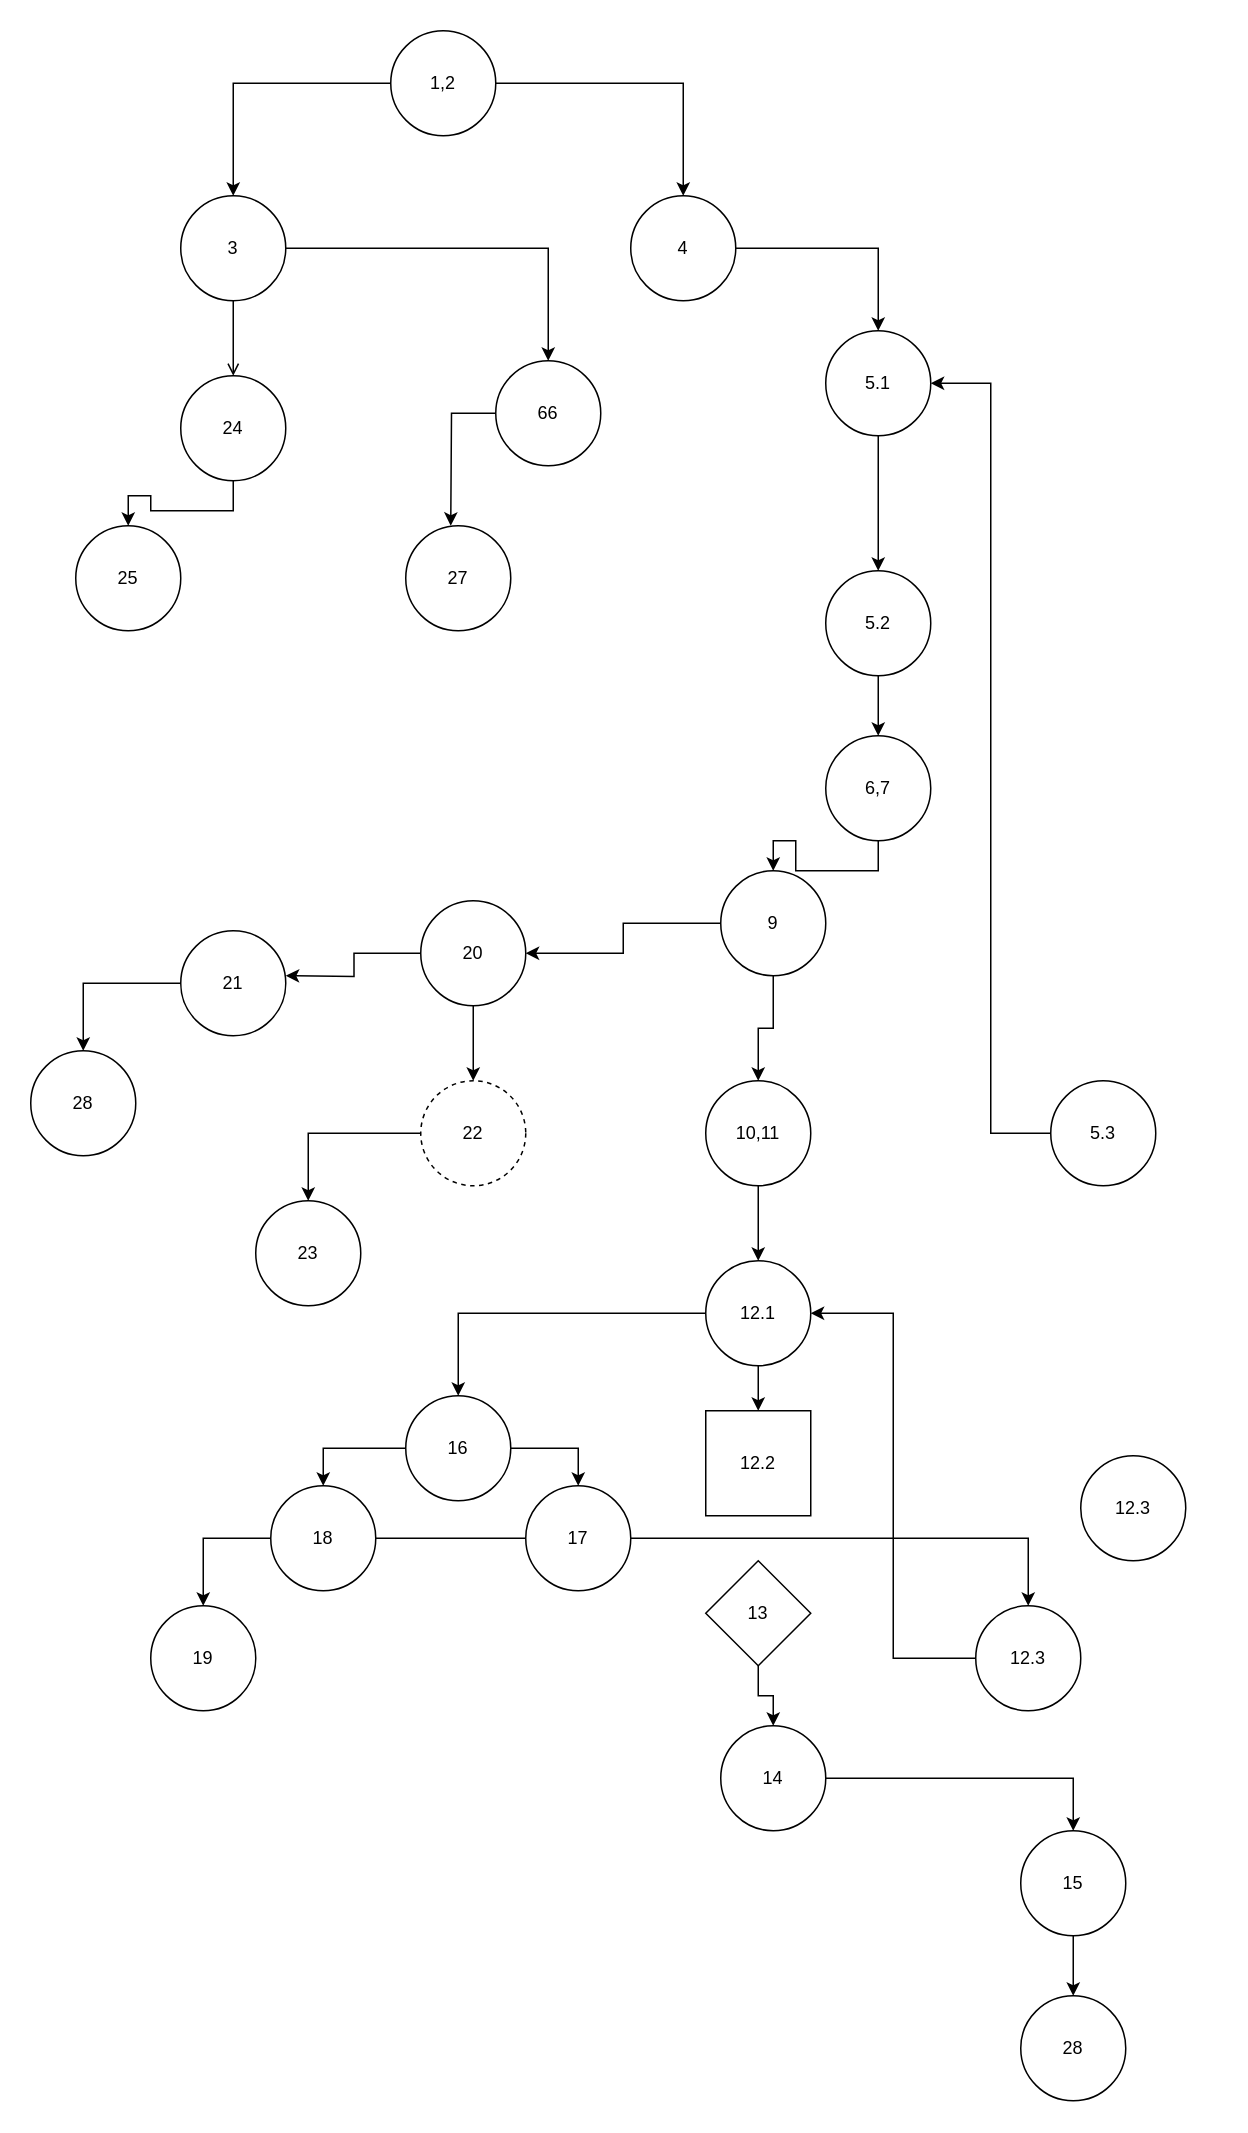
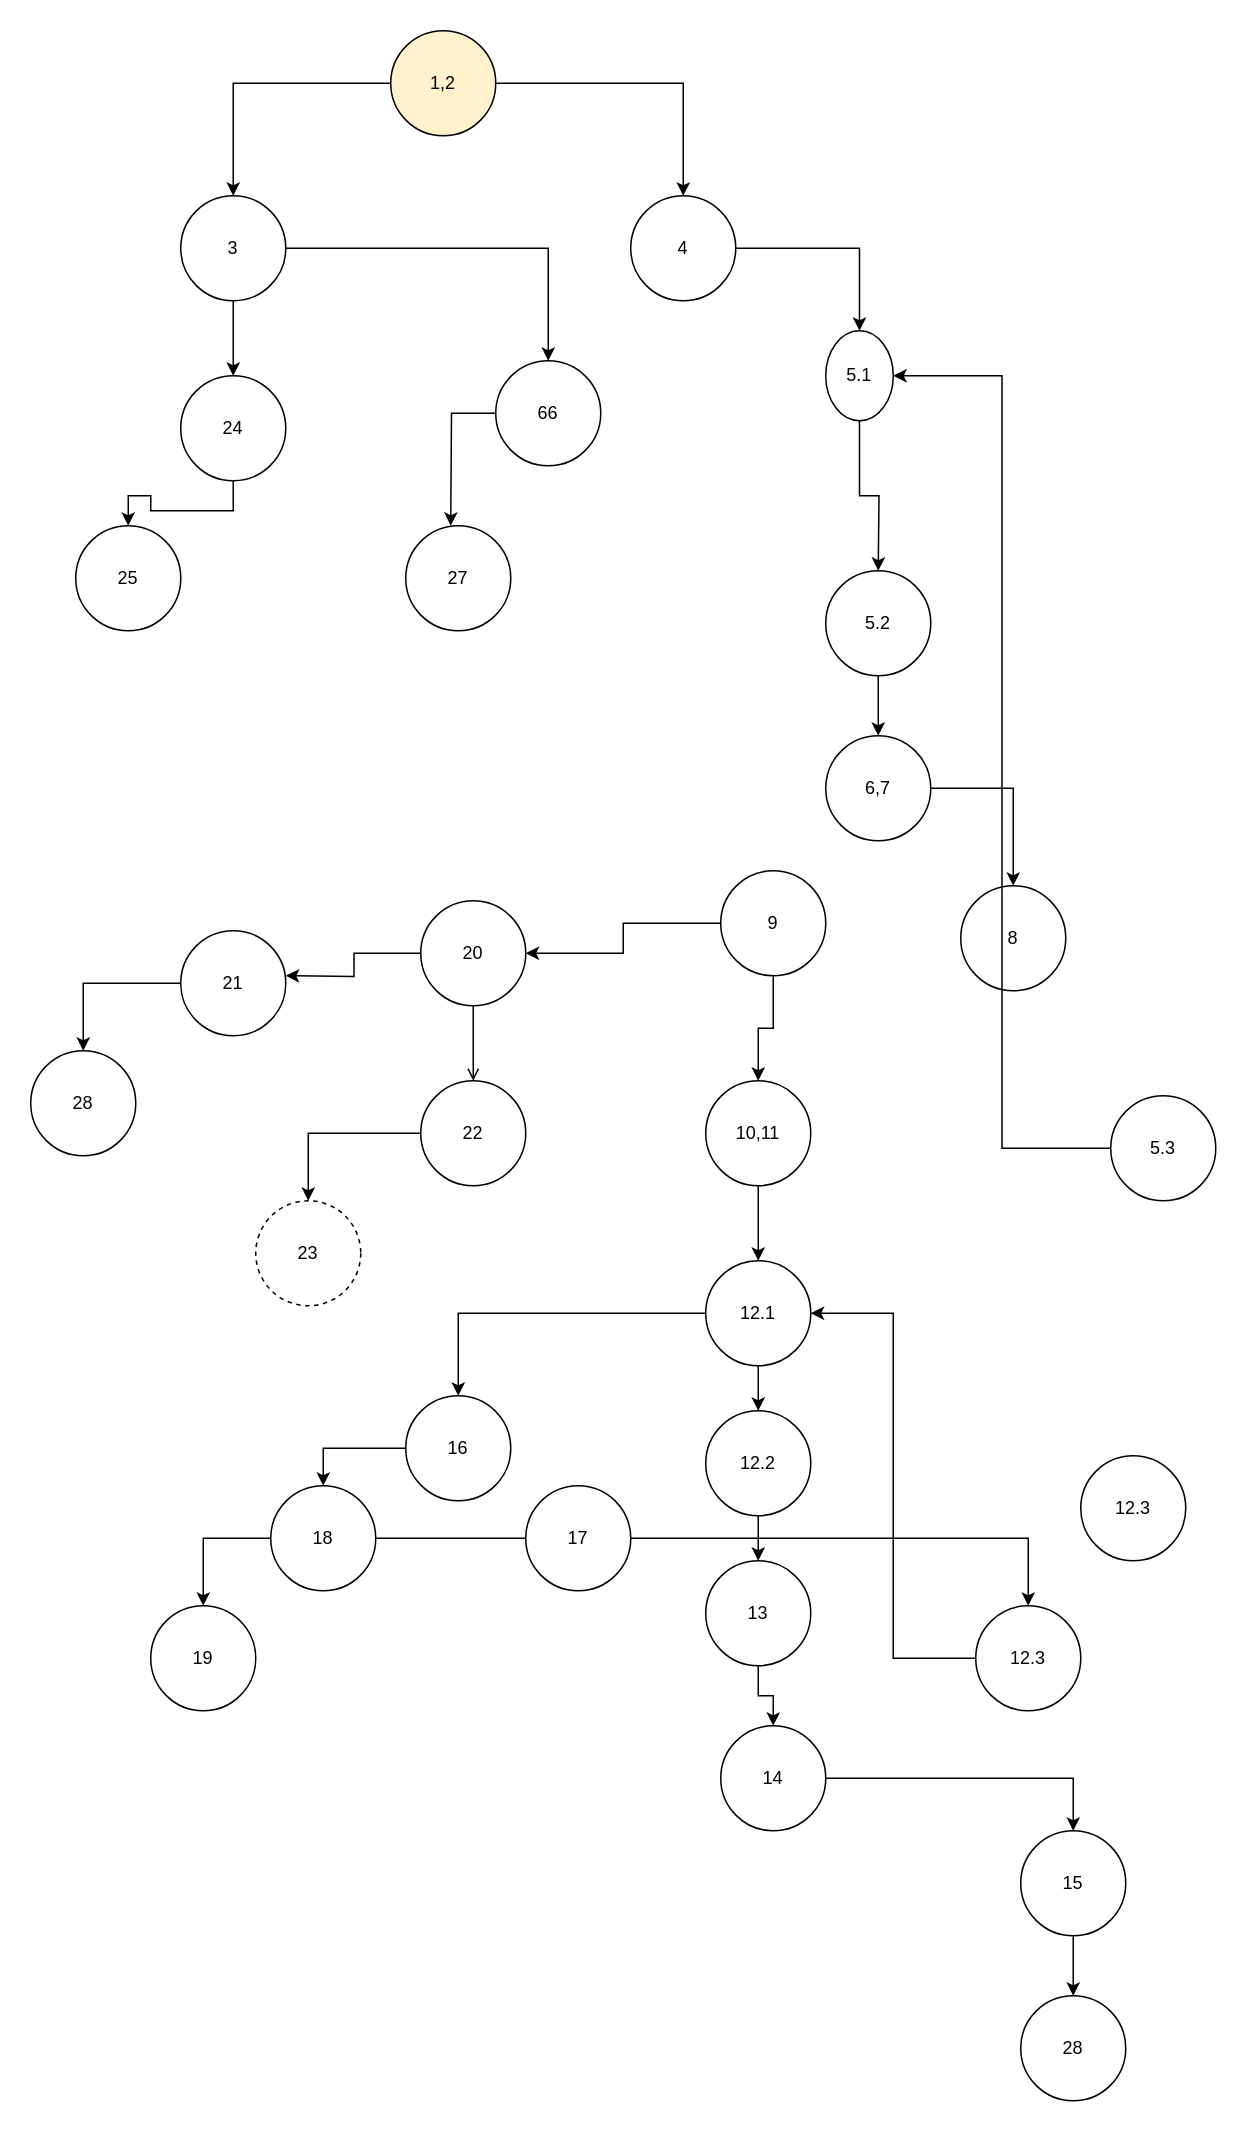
  <mxCell id="0" />
  <mxCell id="1" parent="0" />
  <mxCell id="2" style="edgeStyle=orthogonalEdgeStyle;rounded=0;orthogonalLoop=1;jettySize=auto;html=1;" edge="1" parent="1" source="4" target="9"><mxGeometry relative="1" as="geometry" /></mxCell>
  <mxCell id="3" style="edgeStyle=orthogonalEdgeStyle;rounded=0;orthogonalLoop=1;jettySize=auto;html=1;entryX=0.5;entryY=0;entryDx=0;entryDy=0;" edge="1" parent="1" source="4" target="7"><mxGeometry relative="1" as="geometry" /></mxCell>
- <mxCell id="4" value="1,2" style="ellipse;whiteSpace=wrap;html=1;aspect=fixed;" vertex="1" parent="1"><mxGeometry x="260" y="20" width="70" height="70" as="geometry" /></mxCell>
- <mxCell id="5" style="edgeStyle=orthogonalEdgeStyle;rounded=0;orthogonalLoop=1;jettySize=auto;html=1;endArrow=open;" edge="1" parent="1" source="7" target="58"><mxGeometry relative="1" as="geometry" /></mxCell>
+ <mxCell id="4" value="1,2" style="ellipse;whiteSpace=wrap;html=1;aspect=fixed;fillColor=#fff2cc;" vertex="1" parent="1"><mxGeometry x="260" y="20" width="70" height="70" as="geometry" /></mxCell>
+ <mxCell id="5" style="edgeStyle=orthogonalEdgeStyle;rounded=0;orthogonalLoop=1;jettySize=auto;html=1;" edge="1" parent="1" source="7" target="58"><mxGeometry relative="1" as="geometry" /></mxCell>
  <mxCell id="6" style="edgeStyle=orthogonalEdgeStyle;rounded=0;orthogonalLoop=1;jettySize=auto;html=1;entryX=0.5;entryY=0;entryDx=0;entryDy=0;" edge="1" parent="1" source="7" target="61"><mxGeometry relative="1" as="geometry" /></mxCell>
  <mxCell id="7" value="3" style="ellipse;whiteSpace=wrap;html=1;aspect=fixed;" vertex="1" parent="1"><mxGeometry x="120" y="130" width="70" height="70" as="geometry" /></mxCell>
  <mxCell id="8" style="edgeStyle=orthogonalEdgeStyle;rounded=0;orthogonalLoop=1;jettySize=auto;html=1;entryX=0.5;entryY=0;entryDx=0;entryDy=0;" edge="1" parent="1" source="9" target="11"><mxGeometry relative="1" as="geometry" /></mxCell>
  <mxCell id="9" value="4" style="ellipse;whiteSpace=wrap;html=1;aspect=fixed;" vertex="1" parent="1"><mxGeometry x="420" y="130" width="70" height="70" as="geometry" /></mxCell>
  <mxCell id="10" style="edgeStyle=orthogonalEdgeStyle;rounded=0;orthogonalLoop=1;jettySize=auto;html=1;" edge="1" parent="1" source="11"><mxGeometry relative="1" as="geometry"><mxPoint x="585" y="380" as="targetPoint" /></mxGeometry></mxCell>
- <mxCell id="11" value="5.1" style="ellipse;whiteSpace=wrap;html=1;aspect=fixed;" vertex="1" parent="1"><mxGeometry x="550" y="220" width="70" height="70" as="geometry" /></mxCell>
+ <mxCell id="11" value="5.1" style="ellipse;whiteSpace=wrap;html=1;aspect=fixed;" vertex="1" parent="1"><mxGeometry x="550" y="220" width="45" height="60" as="geometry" /></mxCell>
  <mxCell id="12" style="edgeStyle=orthogonalEdgeStyle;rounded=0;orthogonalLoop=1;jettySize=auto;html=1;entryX=0.5;entryY=0;entryDx=0;entryDy=0;" edge="1" parent="1" source="13"><mxGeometry relative="1" as="geometry"><mxPoint x="585" y="490" as="targetPoint" /></mxGeometry></mxCell>
  <mxCell id="13" value="5.2" style="ellipse;whiteSpace=wrap;html=1;aspect=fixed;" vertex="1" parent="1"><mxGeometry x="550" y="380" width="70" height="70" as="geometry" /></mxCell>
- <mxCell id="15" style="edgeStyle=orthogonalEdgeStyle;rounded=0;orthogonalLoop=1;jettySize=auto;html=1;entryX=0.5;entryY=0;entryDx=0;entryDy=0;" edge="1" parent="1" source="16" target="20"><mxGeometry relative="1" as="geometry" /></mxCell>
+ <mxCell id="14" style="edgeStyle=orthogonalEdgeStyle;rounded=0;orthogonalLoop=1;jettySize=auto;html=1;" edge="1" parent="1" source="16" target="17"><mxGeometry relative="1" as="geometry" /></mxCell>
  <mxCell id="16" value="6,7" style="ellipse;whiteSpace=wrap;html=1;aspect=fixed;" vertex="1" parent="1"><mxGeometry x="550" y="490" width="70" height="70" as="geometry" /></mxCell>
+ <mxCell id="17" value="8" style="ellipse;whiteSpace=wrap;html=1;aspect=fixed;" vertex="1" parent="1"><mxGeometry x="640" y="590" width="70" height="70" as="geometry" /></mxCell>
  <mxCell id="18" style="edgeStyle=orthogonalEdgeStyle;rounded=0;orthogonalLoop=1;jettySize=auto;html=1;" edge="1" parent="1" source="20" target="22"><mxGeometry relative="1" as="geometry" /></mxCell>
  <mxCell id="19" style="edgeStyle=orthogonalEdgeStyle;rounded=0;orthogonalLoop=1;jettySize=auto;html=1;entryX=1;entryY=0.5;entryDx=0;entryDy=0;" edge="1" parent="1" source="20" target="48"><mxGeometry relative="1" as="geometry" /></mxCell>
  <mxCell id="20" value="9" style="ellipse;whiteSpace=wrap;html=1;aspect=fixed;" vertex="1" parent="1"><mxGeometry x="480" y="580" width="70" height="70" as="geometry" /></mxCell>
  <mxCell id="21" style="edgeStyle=orthogonalEdgeStyle;rounded=0;orthogonalLoop=1;jettySize=auto;html=1;" edge="1" parent="1" source="22"><mxGeometry relative="1" as="geometry"><mxPoint x="505" y="840" as="targetPoint" /></mxGeometry></mxCell>
  <mxCell id="22" value="10,11" style="ellipse;whiteSpace=wrap;html=1;aspect=fixed;" vertex="1" parent="1"><mxGeometry x="470" y="720" width="70" height="70" as="geometry" /></mxCell>
  <mxCell id="23" style="edgeStyle=orthogonalEdgeStyle;rounded=0;orthogonalLoop=1;jettySize=auto;html=1;" edge="1" parent="1" source="25" target="27"><mxGeometry relative="1" as="geometry" /></mxCell>
  <mxCell id="24" style="edgeStyle=orthogonalEdgeStyle;rounded=0;orthogonalLoop=1;jettySize=auto;html=1;entryX=0.5;entryY=0;entryDx=0;entryDy=0;" edge="1" parent="1" source="25" target="39"><mxGeometry relative="1" as="geometry"><mxPoint x="370" y="930" as="targetPoint" /></mxGeometry></mxCell>
  <mxCell id="25" value="12.1" style="ellipse;whiteSpace=wrap;html=1;aspect=fixed;" vertex="1" parent="1"><mxGeometry x="470" y="840" width="70" height="70" as="geometry" /></mxCell>
- <mxCell id="27" value="12.2" style="whiteSpace=wrap;html=1;aspect=fixed;rounded=0;" vertex="1" parent="1"><mxGeometry x="470" y="940" width="70" height="70" as="geometry" /></mxCell>
+ <mxCell id="26" style="edgeStyle=orthogonalEdgeStyle;rounded=0;orthogonalLoop=1;jettySize=auto;html=1;" edge="1" parent="1" source="27" target="29"><mxGeometry relative="1" as="geometry" /></mxCell>
+ <mxCell id="27" value="12.2" style="ellipse;whiteSpace=wrap;html=1;aspect=fixed;" vertex="1" parent="1"><mxGeometry x="470" y="940" width="70" height="70" as="geometry" /></mxCell>
  <mxCell id="28" style="edgeStyle=orthogonalEdgeStyle;rounded=0;orthogonalLoop=1;jettySize=auto;html=1;" edge="1" parent="1" source="29" target="31"><mxGeometry relative="1" as="geometry" /></mxCell>
- <mxCell id="29" value="13" style="rhombus;whiteSpace=wrap;html=1;aspect=fixed;" vertex="1" parent="1"><mxGeometry x="470" y="1040" width="70" height="70" as="geometry" /></mxCell>
+ <mxCell id="29" value="13" style="ellipse;whiteSpace=wrap;html=1;aspect=fixed;" vertex="1" parent="1"><mxGeometry x="470" y="1040" width="70" height="70" as="geometry" /></mxCell>
  <mxCell id="30" style="edgeStyle=orthogonalEdgeStyle;rounded=0;orthogonalLoop=1;jettySize=auto;html=1;entryX=0.5;entryY=0;entryDx=0;entryDy=0;" edge="1" parent="1" source="31" target="33"><mxGeometry relative="1" as="geometry" /></mxCell>
  <mxCell id="31" value="14" style="ellipse;whiteSpace=wrap;html=1;aspect=fixed;" vertex="1" parent="1"><mxGeometry x="480" y="1150" width="70" height="70" as="geometry" /></mxCell>
  <mxCell id="32" style="edgeStyle=orthogonalEdgeStyle;rounded=0;orthogonalLoop=1;jettySize=auto;html=1;" edge="1" parent="1" source="33" target="34"><mxGeometry relative="1" as="geometry" /></mxCell>
  <mxCell id="33" value="15" style="ellipse;whiteSpace=wrap;html=1;aspect=fixed;" vertex="1" parent="1"><mxGeometry x="680" y="1220" width="70" height="70" as="geometry" /></mxCell>
  <mxCell id="34" value="28" style="ellipse;whiteSpace=wrap;html=1;aspect=fixed;" vertex="1" parent="1"><mxGeometry x="680" y="1330" width="70" height="70" as="geometry" /></mxCell>
  <mxCell id="35" style="edgeStyle=orthogonalEdgeStyle;rounded=0;orthogonalLoop=1;jettySize=auto;html=1;entryX=1;entryY=0.5;entryDx=0;entryDy=0;" edge="1" parent="1" source="36" target="25"><mxGeometry relative="1" as="geometry" /></mxCell>
  <mxCell id="36" value="12.3" style="ellipse;whiteSpace=wrap;html=1;aspect=fixed;" vertex="1" parent="1"><mxGeometry x="650" y="1070" width="70" height="70" as="geometry" /></mxCell>
  <mxCell id="37" style="edgeStyle=orthogonalEdgeStyle;rounded=0;orthogonalLoop=1;jettySize=auto;html=1;entryX=0.5;entryY=0;entryDx=0;entryDy=0;" edge="1" parent="1" source="39" target="42"><mxGeometry relative="1" as="geometry" /></mxCell>
- <mxCell id="38" style="edgeStyle=orthogonalEdgeStyle;rounded=0;orthogonalLoop=1;jettySize=auto;html=1;entryX=0.5;entryY=0;entryDx=0;entryDy=0;" edge="1" parent="1" source="39" target="43"><mxGeometry relative="1" as="geometry" /></mxCell>
  <mxCell id="39" value="16" style="ellipse;whiteSpace=wrap;html=1;aspect=fixed;" vertex="1" parent="1"><mxGeometry x="270" y="930" width="70" height="70" as="geometry" /></mxCell>
  <mxCell id="40" style="edgeStyle=orthogonalEdgeStyle;rounded=0;orthogonalLoop=1;jettySize=auto;html=1;entryX=0.5;entryY=0;entryDx=0;entryDy=0;" edge="1" parent="1" source="42" target="44"><mxGeometry relative="1" as="geometry" /></mxCell>
  <mxCell id="41" style="edgeStyle=orthogonalEdgeStyle;rounded=0;orthogonalLoop=1;jettySize=auto;html=1;" edge="1" parent="1" source="42" target="36"><mxGeometry relative="1" as="geometry" /></mxCell>
  <mxCell id="42" value="18" style="ellipse;whiteSpace=wrap;html=1;aspect=fixed;" vertex="1" parent="1"><mxGeometry x="180" y="990" width="70" height="70" as="geometry" /></mxCell>
  <mxCell id="43" value="17" style="ellipse;whiteSpace=wrap;html=1;aspect=fixed;" vertex="1" parent="1"><mxGeometry x="350" y="990" width="70" height="70" as="geometry" /></mxCell>
  <mxCell id="44" value="19" style="ellipse;whiteSpace=wrap;html=1;aspect=fixed;" vertex="1" parent="1"><mxGeometry x="100" y="1070" width="70" height="70" as="geometry" /></mxCell>
  <mxCell id="45" value="12.3" style="ellipse;whiteSpace=wrap;html=1;aspect=fixed;" vertex="1" parent="1"><mxGeometry x="720" y="970" width="70" height="70" as="geometry" /></mxCell>
  <mxCell id="46" style="edgeStyle=orthogonalEdgeStyle;rounded=0;orthogonalLoop=1;jettySize=auto;html=1;" edge="1" parent="1" source="48"><mxGeometry relative="1" as="geometry"><mxPoint x="190" y="650" as="targetPoint" /></mxGeometry></mxCell>
- <mxCell id="47" style="edgeStyle=orthogonalEdgeStyle;rounded=0;orthogonalLoop=1;jettySize=auto;html=1;" edge="1" parent="1" source="48" target="53"><mxGeometry relative="1" as="geometry" /></mxCell>
+ <mxCell id="47" style="edgeStyle=orthogonalEdgeStyle;rounded=0;orthogonalLoop=1;jettySize=auto;html=1;endArrow=open;" edge="1" parent="1" source="48" target="53"><mxGeometry relative="1" as="geometry" /></mxCell>
  <mxCell id="48" value="20" style="ellipse;whiteSpace=wrap;html=1;aspect=fixed;" vertex="1" parent="1"><mxGeometry x="280" y="600" width="70" height="70" as="geometry" /></mxCell>
  <mxCell id="49" style="edgeStyle=orthogonalEdgeStyle;rounded=0;orthogonalLoop=1;jettySize=auto;html=1;" edge="1" parent="1" source="50" target="51"><mxGeometry relative="1" as="geometry" /></mxCell>
  <mxCell id="50" value="21" style="ellipse;whiteSpace=wrap;html=1;aspect=fixed;" vertex="1" parent="1"><mxGeometry x="120" y="620" width="70" height="70" as="geometry" /></mxCell>
  <mxCell id="51" value="28" style="ellipse;whiteSpace=wrap;html=1;aspect=fixed;" vertex="1" parent="1"><mxGeometry x="20" y="700" width="70" height="70" as="geometry" /></mxCell>
  <mxCell id="52" style="edgeStyle=orthogonalEdgeStyle;rounded=0;orthogonalLoop=1;jettySize=auto;html=1;" edge="1" parent="1" source="53" target="54"><mxGeometry relative="1" as="geometry" /></mxCell>
- <mxCell id="53" value="22" style="ellipse;whiteSpace=wrap;html=1;aspect=fixed;dashed=1;" vertex="1" parent="1"><mxGeometry x="280" y="720" width="70" height="70" as="geometry" /></mxCell>
- <mxCell id="54" value="23" style="ellipse;whiteSpace=wrap;html=1;aspect=fixed;" vertex="1" parent="1"><mxGeometry x="170" y="800" width="70" height="70" as="geometry" /></mxCell>
+ <mxCell id="53" value="22" style="ellipse;whiteSpace=wrap;html=1;aspect=fixed;" vertex="1" parent="1"><mxGeometry x="280" y="720" width="70" height="70" as="geometry" /></mxCell>
+ <mxCell id="54" value="23" style="ellipse;whiteSpace=wrap;html=1;aspect=fixed;dashed=1;" vertex="1" parent="1"><mxGeometry x="170" y="800" width="70" height="70" as="geometry" /></mxCell>
  <mxCell id="55" style="edgeStyle=orthogonalEdgeStyle;rounded=0;orthogonalLoop=1;jettySize=auto;html=1;entryX=1;entryY=0.5;entryDx=0;entryDy=0;" edge="1" parent="1" source="56" target="11"><mxGeometry relative="1" as="geometry" /></mxCell>
- <mxCell id="56" value="5.3" style="ellipse;whiteSpace=wrap;html=1;aspect=fixed;" vertex="1" parent="1"><mxGeometry x="700" y="720" width="70" height="70" as="geometry" /></mxCell>
+ <mxCell id="56" value="5.3" style="ellipse;whiteSpace=wrap;html=1;aspect=fixed;" vertex="1" parent="1"><mxGeometry x="740" y="730" width="70" height="70" as="geometry" /></mxCell>
  <mxCell id="57" style="edgeStyle=orthogonalEdgeStyle;rounded=0;orthogonalLoop=1;jettySize=auto;html=1;" edge="1" parent="1" source="58" target="59"><mxGeometry relative="1" as="geometry" /></mxCell>
  <mxCell id="58" value="24" style="ellipse;whiteSpace=wrap;html=1;aspect=fixed;" vertex="1" parent="1"><mxGeometry x="120" y="250" width="70" height="70" as="geometry" /></mxCell>
  <mxCell id="59" value="25" style="ellipse;whiteSpace=wrap;html=1;aspect=fixed;" vertex="1" parent="1"><mxGeometry x="50" y="350" width="70" height="70" as="geometry" /></mxCell>
  <mxCell id="60" style="edgeStyle=orthogonalEdgeStyle;rounded=0;orthogonalLoop=1;jettySize=auto;html=1;" edge="1" parent="1" source="61"><mxGeometry relative="1" as="geometry"><mxPoint x="300" y="350" as="targetPoint" /></mxGeometry></mxCell>
  <mxCell id="61" value="66" style="ellipse;whiteSpace=wrap;html=1;aspect=fixed;" vertex="1" parent="1"><mxGeometry x="330" y="240" width="70" height="70" as="geometry" /></mxCell>
  <mxCell id="62" value="27" style="ellipse;whiteSpace=wrap;html=1;aspect=fixed;" vertex="1" parent="1"><mxGeometry x="270" y="350" width="70" height="70" as="geometry" /></mxCell>
